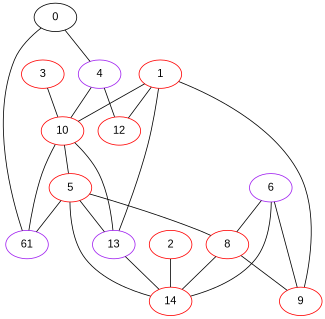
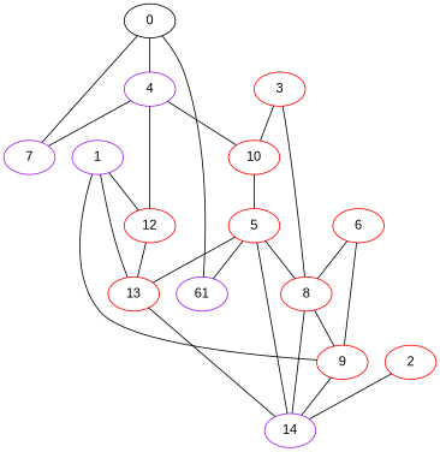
  graph {
    node [color=red fillcolor=white fontname=Arial style=filled]
    0 [color=black]
    4 [color=purple]
+   7 [color=purple]
    n4 [color=purple label=61]
    10
    12
-   6 [color=purple]
+   6
    9
    8
-   14
-   1
-   13 [color=purple]
+   14 [color=purple]
+   1 [color=purple]
+   13
    5
    2
    3
    0 -- 4
+   0 -- 7
    0 -- n4
+   4 -- 7
    4 -- 10
    4 -- 12
-   10 -- n4
-   10 -- 13
+   12 -- 13
    10 -- 5
    6 -- 9
    6 -- 8
-   6 -- 14
+   9 -- 14
    8 -- 9
    8 -- 14
-   1 -- 10
    1 -- 12
    1 -- 9
    1 -- 13
    13 -- 14
    5 -- n4
    5 -- 8
    5 -- 14
    5 -- 13
    2 -- 14
    3 -- 10
+   3 -- 8
  }
